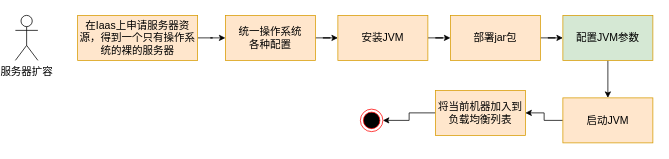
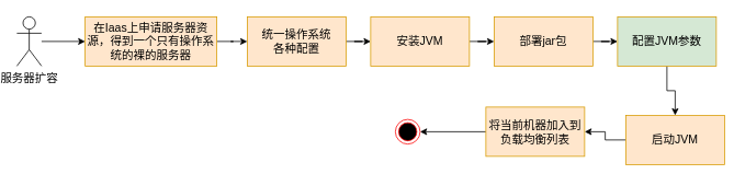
  <mxCell id="0" />
  <mxCell id="1" parent="0" />
  <mxCell id="2" value="" style="edgeStyle=orthogonalEdgeStyle;rounded=0;orthogonalLoop=1;jettySize=auto;html=1;fontSize=14;" edge="1" parent="1" source="3" target="5"><mxGeometry relative="1" as="geometry" /></mxCell>
  <mxCell id="3" value="在Iaas上申请服务器资源，得到一个只有操作系统的裸的服务器" style="rounded=0;whiteSpace=wrap;html=1;fillColor=#ffe6cc;strokeColor=#d79b00;fontSize=14;" vertex="1" parent="1"><mxGeometry x="103" y="20" width="160" height="60" as="geometry" /></mxCell>
  <mxCell id="4" value="" style="edgeStyle=orthogonalEdgeStyle;rounded=0;orthogonalLoop=1;jettySize=auto;html=1;fontSize=14;" edge="1" parent="1" source="5" target="7"><mxGeometry relative="1" as="geometry" /></mxCell>
  <mxCell id="5" value="统一操作系统&lt;br style=&quot;font-size: 14px;&quot;&gt;各种配置" style="rounded=0;whiteSpace=wrap;html=1;fillColor=#ffe6cc;strokeColor=#d79b00;fontSize=14;" vertex="1" parent="1"><mxGeometry x="300" y="20" width="120" height="60" as="geometry" /></mxCell>
  <mxCell id="6" value="" style="edgeStyle=orthogonalEdgeStyle;rounded=0;orthogonalLoop=1;jettySize=auto;html=1;fontSize=14;" edge="1" parent="1" source="7" target="9"><mxGeometry relative="1" as="geometry" /></mxCell>
  <mxCell id="7" value="安装JVM" style="rounded=0;whiteSpace=wrap;html=1;fillColor=#ffe6cc;strokeColor=#d79b00;fontSize=14;" vertex="1" parent="1"><mxGeometry x="450" y="20" width="120" height="60" as="geometry" /></mxCell>
  <mxCell id="8" value="" style="edgeStyle=orthogonalEdgeStyle;rounded=0;orthogonalLoop=1;jettySize=auto;html=1;fontSize=14;" edge="1" parent="1" source="9" target="11"><mxGeometry relative="1" as="geometry" /></mxCell>
  <mxCell id="9" value="部署jar包" style="rounded=0;whiteSpace=wrap;html=1;fillColor=#ffe6cc;strokeColor=#d79b00;fontSize=14;" vertex="1" parent="1"><mxGeometry x="600" y="20" width="120" height="60" as="geometry" /></mxCell>
  <mxCell id="10" value="" style="edgeStyle=orthogonalEdgeStyle;rounded=0;orthogonalLoop=1;jettySize=auto;html=1;" edge="1" parent="1" source="11" target="15"><mxGeometry relative="1" as="geometry" /></mxCell>
  <mxCell id="11" value="配置JVM参数" style="rounded=0;whiteSpace=wrap;html=1;fillColor=#d5e8d4;strokeColor=#d79b00;fontSize=14;" vertex="1" parent="1"><mxGeometry x="750" y="20" width="120" height="60" as="geometry" /></mxCell>
+ <mxCell id="12" value="" style="edgeStyle=orthogonalEdgeStyle;rounded=0;orthogonalLoop=1;jettySize=auto;html=1;fontSize=14;" edge="1" parent="1" source="13" target="3"><mxGeometry relative="1" as="geometry" /></mxCell>
  <mxCell id="13" value="服务器扩容" style="shape=umlActor;verticalLabelPosition=bottom;verticalAlign=top;html=1;outlineConnect=0;fontSize=14;" vertex="1" parent="1"><mxGeometry x="20" y="20" width="30" height="60" as="geometry" /></mxCell>
  <mxCell id="14" value="" style="edgeStyle=orthogonalEdgeStyle;rounded=0;orthogonalLoop=1;jettySize=auto;html=1;" edge="1" parent="1" source="15" target="17"><mxGeometry relative="1" as="geometry" /></mxCell>
- <mxCell id="15" value="启动JVM" style="rounded=0;whiteSpace=wrap;html=1;fillColor=#ffe6cc;strokeColor=#d79b00;fontSize=14;" vertex="1" parent="1"><mxGeometry x="750" y="130" width="120" height="60" as="geometry" /></mxCell>
+ <mxCell id="15" value="启动JVM" style="rounded=0;whiteSpace=wrap;html=1;fillColor=#ffe6cc;strokeColor=#d79b00;fontSize=14;" vertex="1" parent="1"><mxGeometry x="760" y="140" width="120" height="60" as="geometry" /></mxCell>
  <mxCell id="16" value="" style="edgeStyle=orthogonalEdgeStyle;rounded=0;orthogonalLoop=1;jettySize=auto;html=1;" edge="1" parent="1" source="17" target="18"><mxGeometry relative="1" as="geometry" /></mxCell>
- <mxCell id="17" value="将当前机器加入到负载均衡列表" style="rounded=0;whiteSpace=wrap;html=1;fillColor=#ffe6cc;strokeColor=#d79b00;fontSize=14;" vertex="1" parent="1"><mxGeometry x="580" y="120" width="120" height="60" as="geometry" /></mxCell>
+ <mxCell id="17" value="将当前机器加入到负载均衡列表" style="rounded=0;whiteSpace=wrap;html=1;fillColor=#ffe6cc;strokeColor=#d79b00;fontSize=14;" vertex="1" parent="1"><mxGeometry x="590" y="130" width="120" height="60" as="geometry" /></mxCell>
  <mxCell id="18" value="" style="ellipse;html=1;shape=endState;fillColor=#000000;strokeColor=#ff0000;" vertex="1" parent="1"><mxGeometry x="480" y="145" width="30" height="30" as="geometry" /></mxCell>
